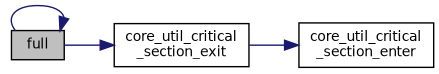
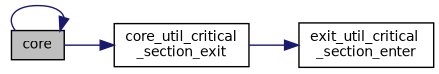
  digraph {
    rankdir=LR
    node [color=black fillcolor=white fontname=Helvetica fontsize=10 shape=record style=filled]
    edge [color=midnightblue fontname=Helvetica fontsize=10 labelfontname=Helvetica labelfontsize=10 style=solid]
-   n1 [fillcolor=grey75 fontcolor=black height=0.2 label=full width=0.4]
+   n1 [fillcolor=grey75 fontcolor=black height=0.2 label=core width=0.4]
    n2 [height=0.2 label="core_util_critical\l_section_exit" width=0.4]
-   n3 [height=0.2 label="core_util_critical\l_section_enter" width=0.4]
+   n3 [height=0.2 label="exit_util_critical\l_section_enter" width=0.4]
    n1 -> n1
    n1 -> n2
    n2 -> n3
  }
